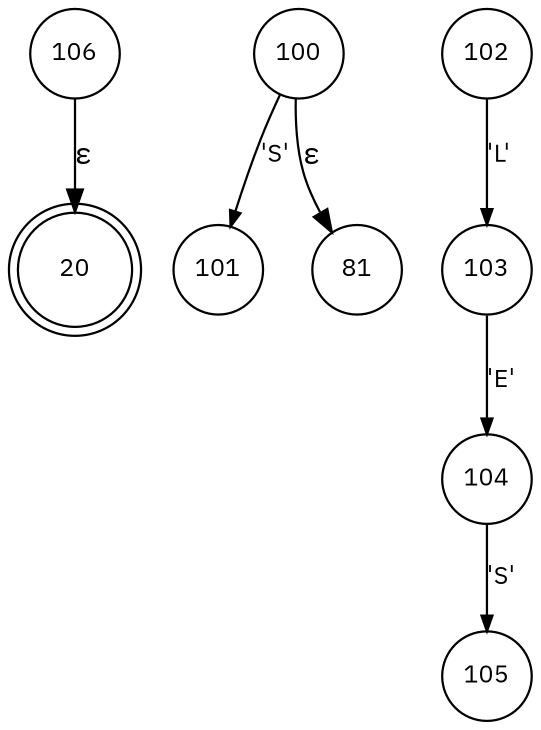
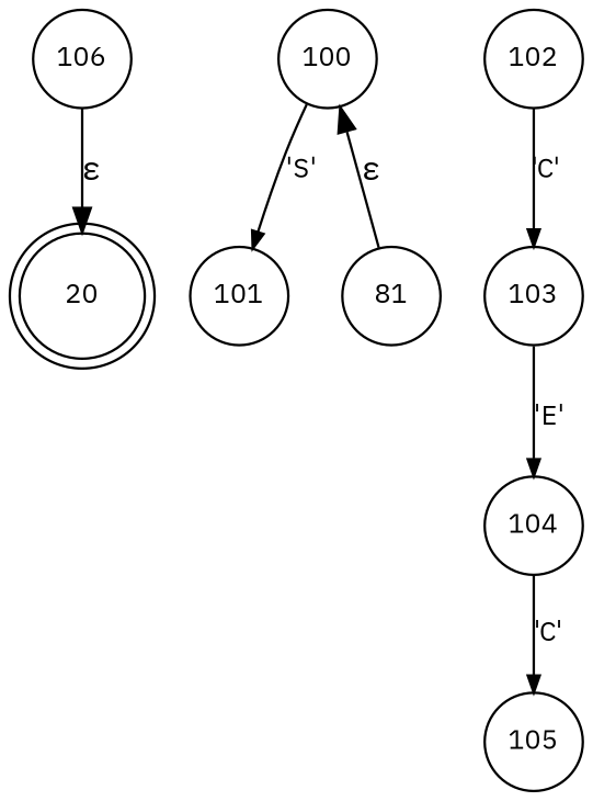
  digraph {
    fontname="IBM Plex Sans"
    rankdir=TB
    node [fixedsize=true fontname="IBM Plex Sans" fontsize=11 shape=circle peripheries=1]
    edge [arrowhead=normal arrowsize=.7 fontname="IBM Plex Sans" fontsize=11]
    n1 [label=20 shape=doublecircle width=.6 peripheries=""]
    n2 [label=100 width=.55]
    n3 [label=101 width=.55]
    n4 [label=81 width=.55]
    n5 [label=102 width=.55]
    n6 [label=103 width=.55]
    n7 [label=104 width=.55]
    n8 [label=105 width=.55]
    n9 [label=106 width=.55]
    n2 -> n3 [label="'S'"]
-   n2 -> n4 [label="&epsilon;" arrowhead="" arrowsize="" fontsize=""]
-   n5 -> n6 [label="'L'"]
+   n4 -> n2 [label="&epsilon;" arrowhead="" arrowsize="" fontsize=""]
+   n5 -> n6 [label="'C'"]
    n6 -> n7 [label="'E'"]
-   n7 -> n8 [label="'S'"]
+   n7 -> n8 [label="'C'"]
    n9 -> n1 [label="&epsilon;" arrowhead="" arrowsize="" fontsize=""]
  }
